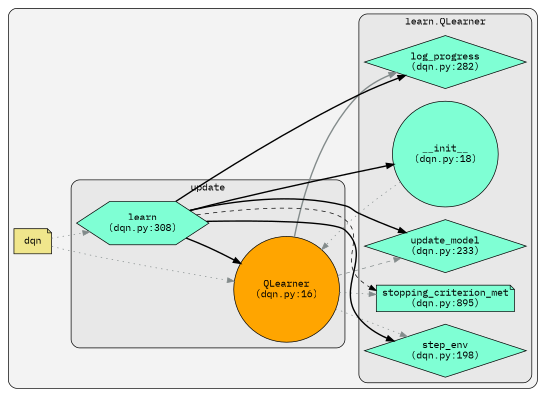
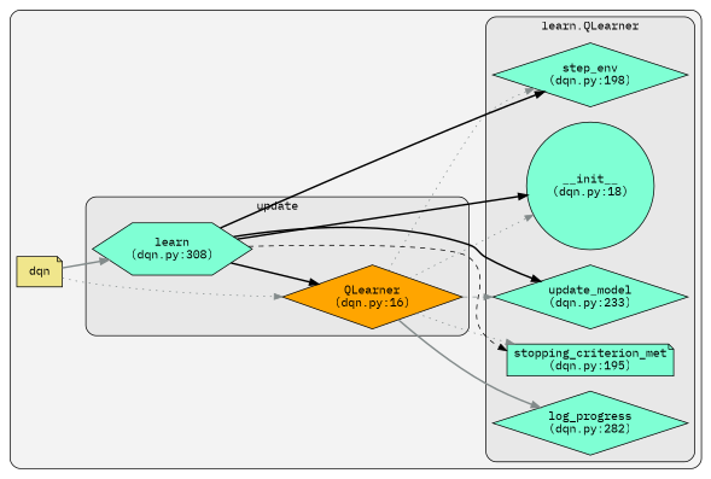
  digraph {
    clusterrank=local
    fontname="IBM Plex Mono"
    rankdir=LR
    node [fillcolor=aquamarine fontcolor="#000000" fontname="IBM Plex Mono" group=0 shape=diamond style=filled]
    edge [color="#838b8b" fontname="IBM Plex Mono" style=bold]
-   n1 [fillcolor=orange label="QLearner\n(dqn.py:16)" shape=circle]
+   n1 [fillcolor=orange label="QLearner\n(dqn.py:16)"]
    n2 [label="learn\n(dqn.py:308)" shape=hexagon]
    n3 [label="__init__\n(dqn.py:18)" shape=circle]
    n4 [label="log_progress\n(dqn.py:282)"]
    n5 [label="step_env\n(dqn.py:198)"]
-   n6 [label="stopping_criterion_met\n(dqn.py:895)" shape=note]
+   n6 [label="stopping_criterion_met\n(dqn.py:195)" shape=note]
    n7 [label="update_model\n(dqn.py:233)"]
    n8 [fillcolor=khaki label=dqn shape=note]
    subgraph cluster_1 {
      fillcolor="#80808018"
      style="filled,rounded"
      n8
      subgraph cluster_2 {
        fillcolor="#80808018"
        label=update
        style="filled,rounded"
        n1
        n2
      }
      subgraph cluster_3 {
        fillcolor="#80808018"
        label="learn.QLearner"
        style="filled,rounded"
        n3
        n4
        n5
        n6
        n7
      }
    }
-   n3 -> n1 [style=dotted]
+   n1 -> n3 [style=dotted]
    n1 -> n4
    n1 -> n5 [style=dotted]
    n1 -> n6 [style=dotted]
    n1 -> n7 [style=dashed]
    n2 -> n1 [color="#000000"]
    n2 -> n3 [color="#000000"]
-   n2 -> n4 [color="#000000"]
    n2 -> n5 [color="#000000"]
    n2 -> n6 [color="#000000" style=dashed]
    n2 -> n7 [color="#000000"]
    n8 -> n1 [style=dotted]
-   n8 -> n2 [style=dotted]
+   n8 -> n2
  }
